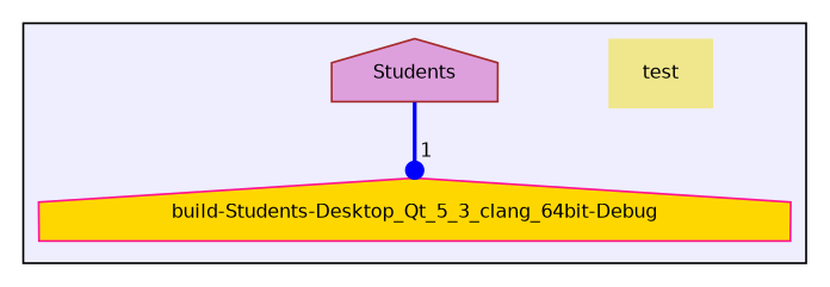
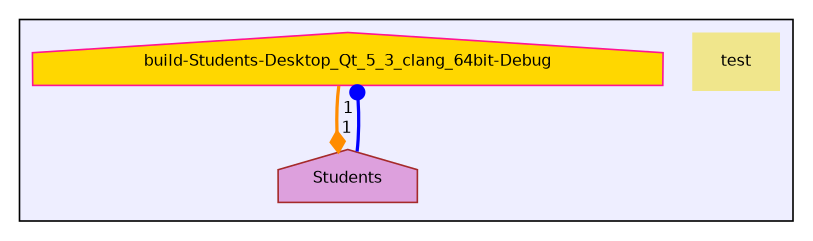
  digraph {
    compound=true
    node [fontname=Helvetica fontsize=10 shape=house style=filled color=deeppink]
    edge [headlabel=1 labeldistance=1.5 labelfontname=Helvetica labelfontsize=10 style=bold]
    n1 [label=test shape=plaintext fillcolor=khaki]
    n2 [fillcolor=gold label="build-Students-Desktop_Qt_5_3_clang_64bit-Debug"]
    n3 [color=brown fillcolor=plum label=Students]
    subgraph cluster_1 {
      bgcolor="#eeeeff"
      pencolor=black
      n1
      n2
      n3
    }
+   n2 -> n3 [color=darkorange arrowhead=diamond]
    n3 -> n2 [color=blue arrowhead=dot]
  }
